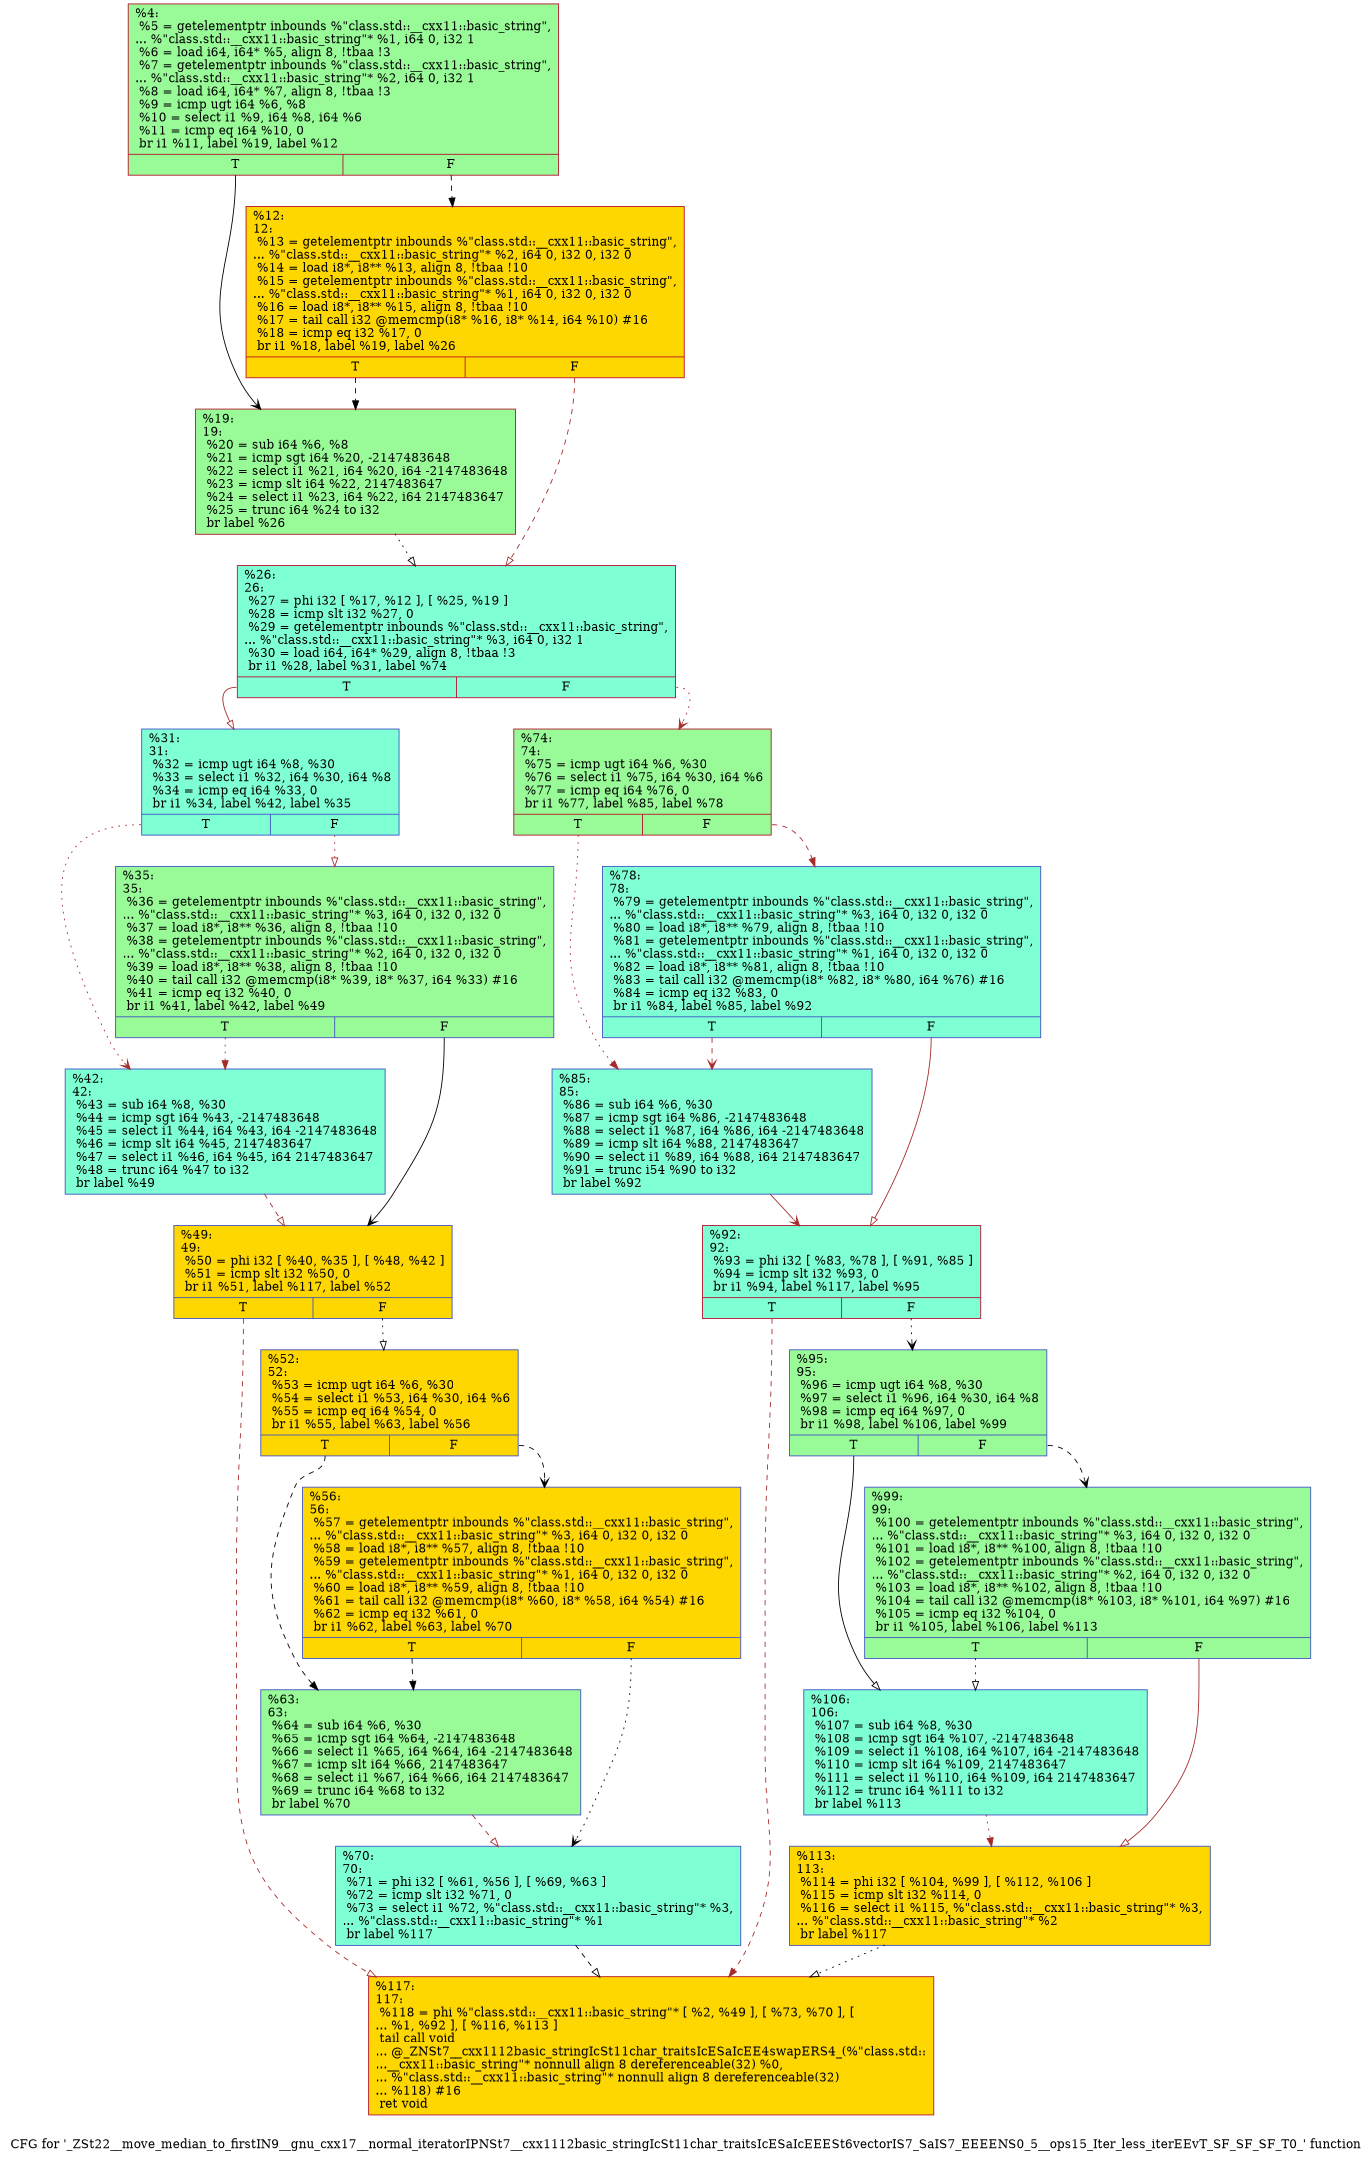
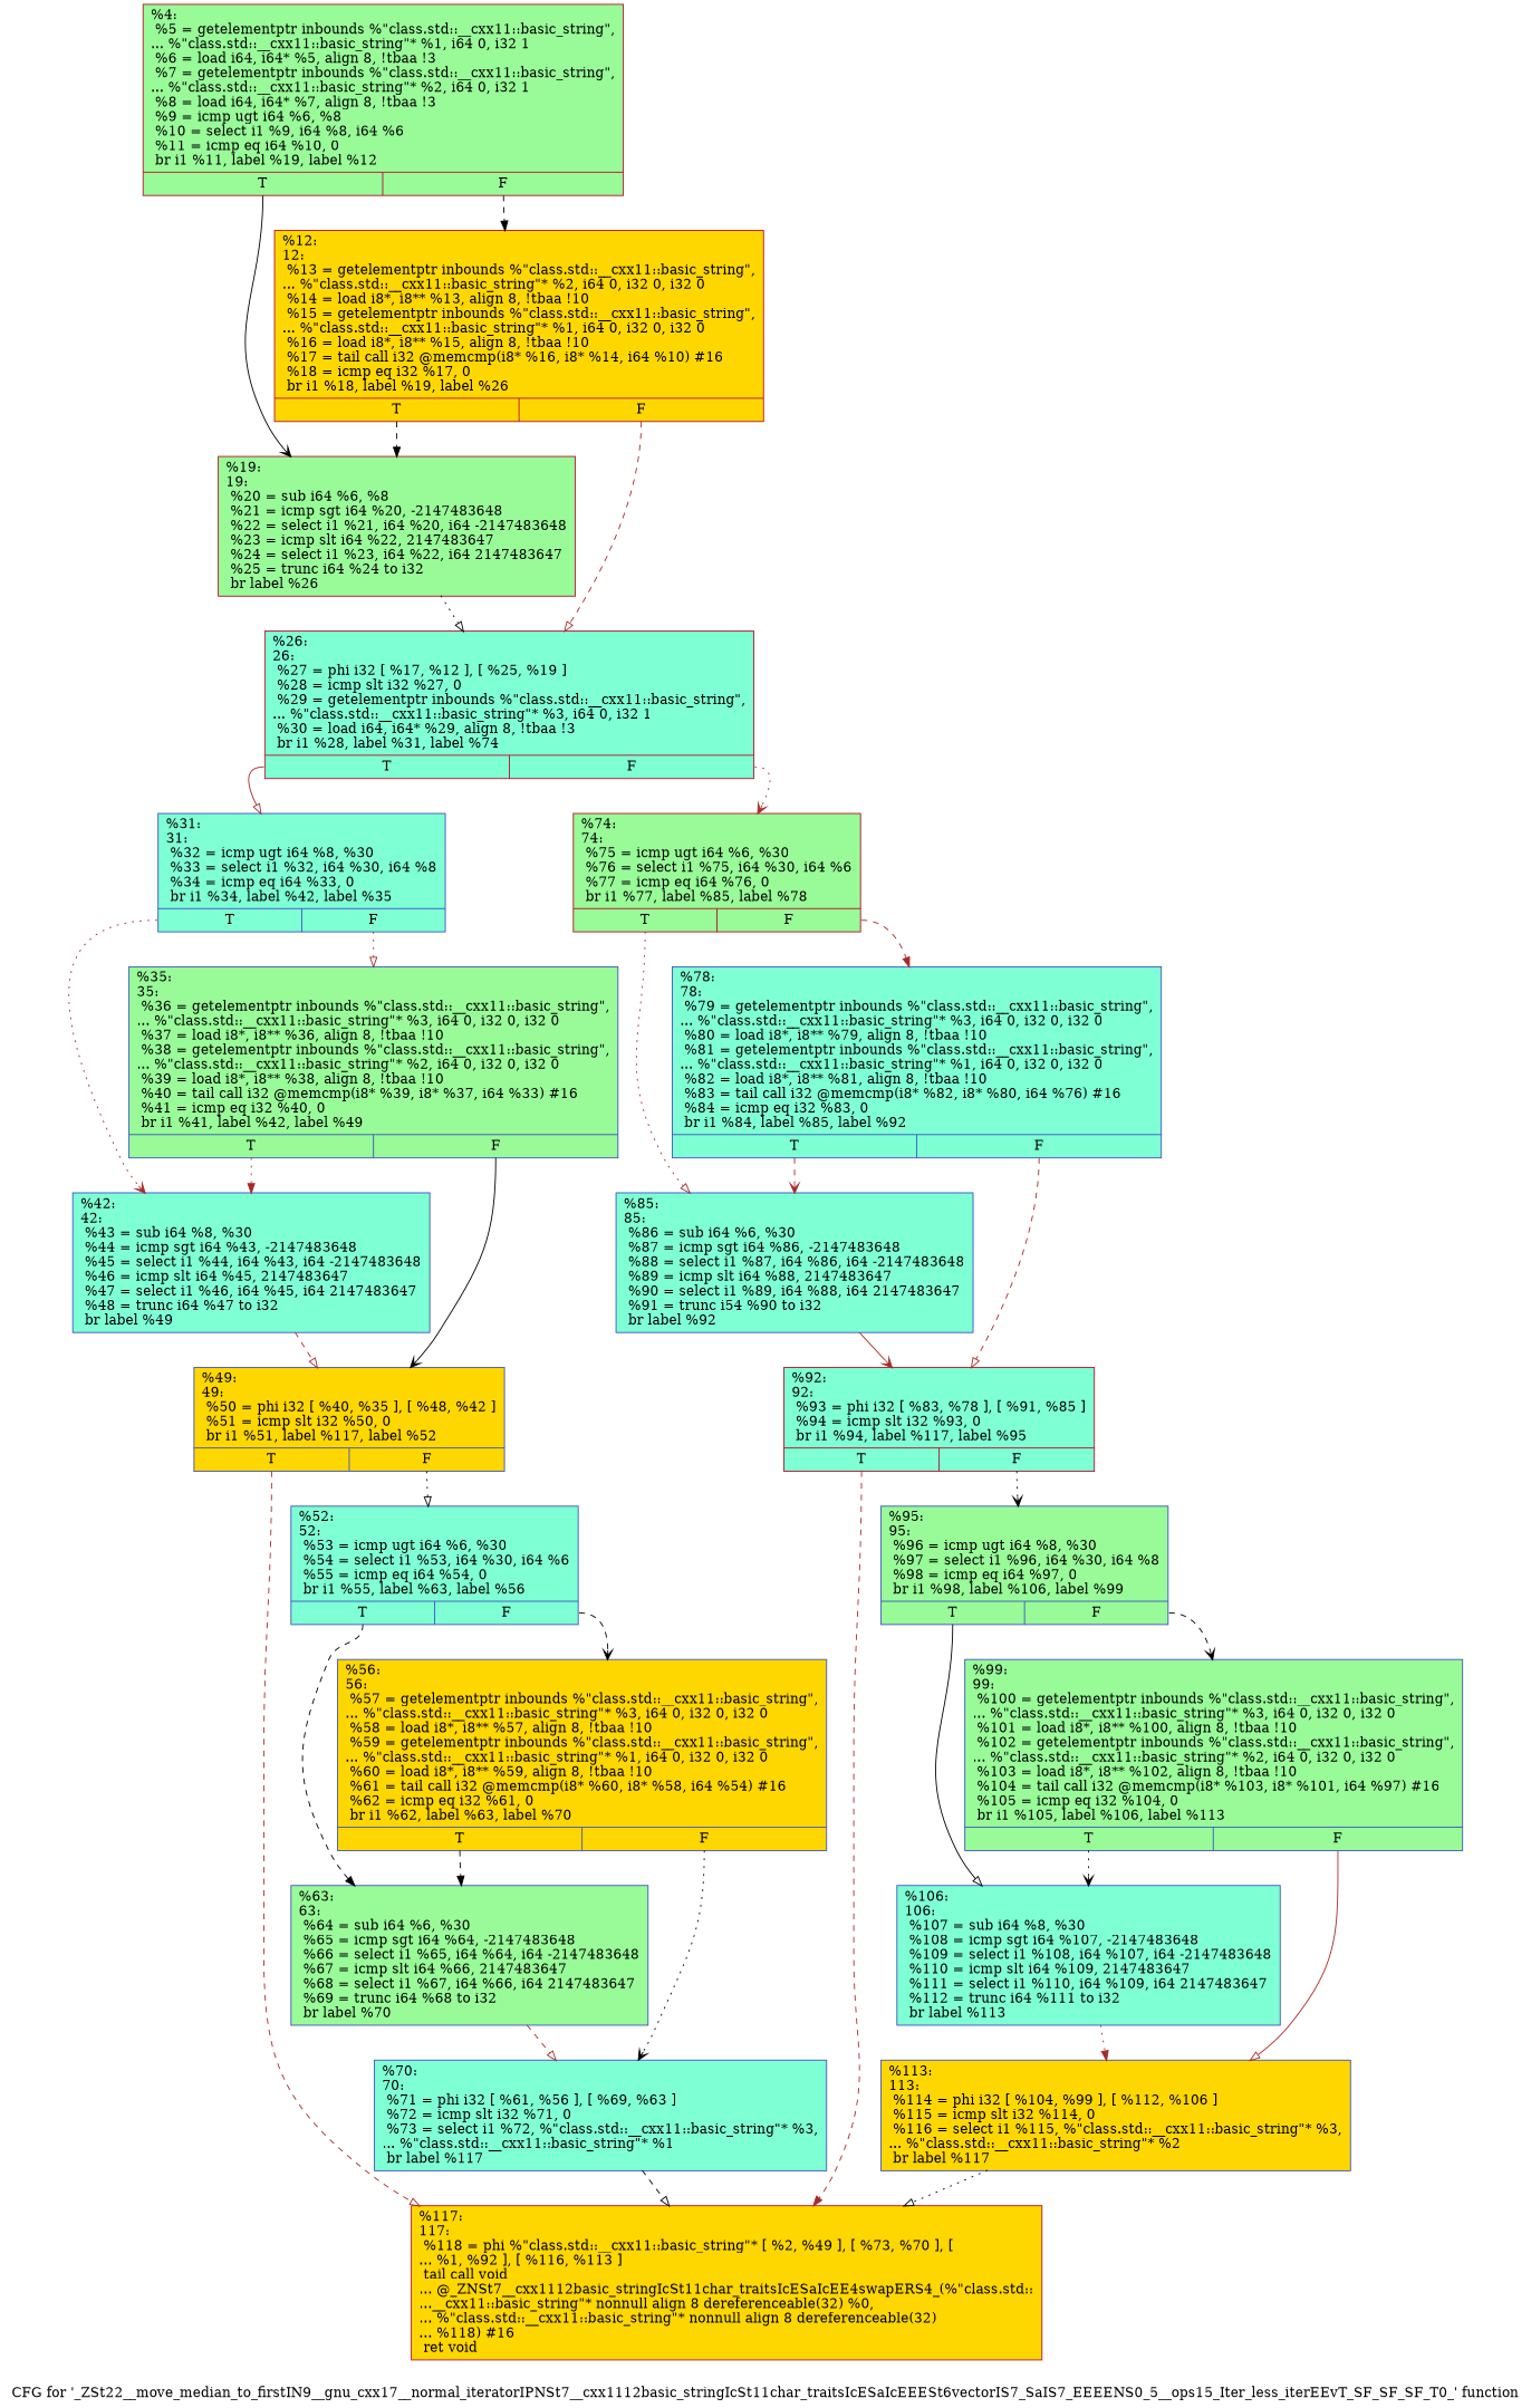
  digraph {
    label="CFG for '_ZSt22__move_median_to_firstIN9__gnu_cxx17__normal_iteratorIPNSt7__cxx1112basic_stringIcSt11char_traitsIcESaIcEEESt6vectorIS7_SaIS7_EEEENS0_5__ops15_Iter_less_iterEEvT_SF_SF_SF_T0_' function"
    node [color="#3d50c3ff" fillcolor=aquamarine shape=record style=filled]
    edge [arrowhead=onormal color=brown style=dashed tailport=s0]
    n1 [color="#b70d28ff" fillcolor=palegreen label="{%4:\l  %5 = getelementptr inbounds %\"class.std::__cxx11::basic_string\",\l... %\"class.std::__cxx11::basic_string\"* %1, i64 0, i32 1\l  %6 = load i64, i64* %5, align 8, !tbaa !3\l  %7 = getelementptr inbounds %\"class.std::__cxx11::basic_string\",\l... %\"class.std::__cxx11::basic_string\"* %2, i64 0, i32 1\l  %8 = load i64, i64* %7, align 8, !tbaa !3\l  %9 = icmp ugt i64 %6, %8\l  %10 = select i1 %9, i64 %8, i64 %6\l  %11 = icmp eq i64 %10, 0\l  br i1 %11, label %19, label %12\l|{<s0>T|<s1>F}}"]
    n2 [color="#b70d28ff" fillcolor=palegreen label="{%19:\l19:                                               \l  %20 = sub i64 %6, %8\l  %21 = icmp sgt i64 %20, -2147483648\l  %22 = select i1 %21, i64 %20, i64 -2147483648\l  %23 = icmp slt i64 %22, 2147483647\l  %24 = select i1 %23, i64 %22, i64 2147483647\l  %25 = trunc i64 %24 to i32\l  br label %26\l}"]
    n3 [color="#b70d28ff" fillcolor=gold label="{%12:\l12:                                               \l  %13 = getelementptr inbounds %\"class.std::__cxx11::basic_string\",\l... %\"class.std::__cxx11::basic_string\"* %2, i64 0, i32 0, i32 0\l  %14 = load i8*, i8** %13, align 8, !tbaa !10\l  %15 = getelementptr inbounds %\"class.std::__cxx11::basic_string\",\l... %\"class.std::__cxx11::basic_string\"* %1, i64 0, i32 0, i32 0\l  %16 = load i8*, i8** %15, align 8, !tbaa !10\l  %17 = tail call i32 @memcmp(i8* %16, i8* %14, i64 %10) #16\l  %18 = icmp eq i32 %17, 0\l  br i1 %18, label %19, label %26\l|{<s0>T|<s1>F}}"]
    n4 [color="#b70d28ff" label="{%26:\l26:                                               \l  %27 = phi i32 [ %17, %12 ], [ %25, %19 ]\l  %28 = icmp slt i32 %27, 0\l  %29 = getelementptr inbounds %\"class.std::__cxx11::basic_string\",\l... %\"class.std::__cxx11::basic_string\"* %3, i64 0, i32 1\l  %30 = load i64, i64* %29, align 8, !tbaa !3\l  br i1 %28, label %31, label %74\l|{<s0>T|<s1>F}}"]
    n5 [label="{%31:\l31:                                               \l  %32 = icmp ugt i64 %8, %30\l  %33 = select i1 %32, i64 %30, i64 %8\l  %34 = icmp eq i64 %33, 0\l  br i1 %34, label %42, label %35\l|{<s0>T|<s1>F}}"]
    n6 [color="#b70d28ff" fillcolor=palegreen label="{%74:\l74:                                               \l  %75 = icmp ugt i64 %6, %30\l  %76 = select i1 %75, i64 %30, i64 %6\l  %77 = icmp eq i64 %76, 0\l  br i1 %77, label %85, label %78\l|{<s0>T|<s1>F}}"]
    n7 [label="{%42:\l42:                                               \l  %43 = sub i64 %8, %30\l  %44 = icmp sgt i64 %43, -2147483648\l  %45 = select i1 %44, i64 %43, i64 -2147483648\l  %46 = icmp slt i64 %45, 2147483647\l  %47 = select i1 %46, i64 %45, i64 2147483647\l  %48 = trunc i64 %47 to i32\l  br label %49\l}"]
    n8 [fillcolor=palegreen label="{%35:\l35:                                               \l  %36 = getelementptr inbounds %\"class.std::__cxx11::basic_string\",\l... %\"class.std::__cxx11::basic_string\"* %3, i64 0, i32 0, i32 0\l  %37 = load i8*, i8** %36, align 8, !tbaa !10\l  %38 = getelementptr inbounds %\"class.std::__cxx11::basic_string\",\l... %\"class.std::__cxx11::basic_string\"* %2, i64 0, i32 0, i32 0\l  %39 = load i8*, i8** %38, align 8, !tbaa !10\l  %40 = tail call i32 @memcmp(i8* %39, i8* %37, i64 %33) #16\l  %41 = icmp eq i32 %40, 0\l  br i1 %41, label %42, label %49\l|{<s0>T|<s1>F}}"]
    n9 [label="{%85:\l85:                                               \l  %86 = sub i64 %6, %30\l  %87 = icmp sgt i64 %86, -2147483648\l  %88 = select i1 %87, i64 %86, i64 -2147483648\l  %89 = icmp slt i64 %88, 2147483647\l  %90 = select i1 %89, i64 %88, i64 2147483647\l  %91 = trunc i54 %90 to i32\l  br label %92\l}"]
    n10 [label="{%78:\l78:                                               \l  %79 = getelementptr inbounds %\"class.std::__cxx11::basic_string\",\l... %\"class.std::__cxx11::basic_string\"* %3, i64 0, i32 0, i32 0\l  %80 = load i8*, i8** %79, align 8, !tbaa !10\l  %81 = getelementptr inbounds %\"class.std::__cxx11::basic_string\",\l... %\"class.std::__cxx11::basic_string\"* %1, i64 0, i32 0, i32 0\l  %82 = load i8*, i8** %81, align 8, !tbaa !10\l  %83 = tail call i32 @memcmp(i8* %82, i8* %80, i64 %76) #16\l  %84 = icmp eq i32 %83, 0\l  br i1 %84, label %85, label %92\l|{<s0>T|<s1>F}}"]
    n11 [fillcolor=gold label="{%49:\l49:                                               \l  %50 = phi i32 [ %40, %35 ], [ %48, %42 ]\l  %51 = icmp slt i32 %50, 0\l  br i1 %51, label %117, label %52\l|{<s0>T|<s1>F}}"]
    n12 [color="#b70d28ff" label="{%92:\l92:                                               \l  %93 = phi i32 [ %83, %78 ], [ %91, %85 ]\l  %94 = icmp slt i32 %93, 0\l  br i1 %94, label %117, label %95\l|{<s0>T|<s1>F}}"]
    n13 [color="#b70d28ff" fillcolor=gold label="{%117:\l117:                                              \l  %118 = phi %\"class.std::__cxx11::basic_string\"* [ %2, %49 ], [ %73, %70 ], [\l... %1, %92 ], [ %116, %113 ]\l  tail call void\l... @_ZNSt7__cxx1112basic_stringIcSt11char_traitsIcESaIcEE4swapERS4_(%\"class.std::\l...__cxx11::basic_string\"* nonnull align 8 dereferenceable(32) %0,\l... %\"class.std::__cxx11::basic_string\"* nonnull align 8 dereferenceable(32)\l... %118) #16\l  ret void\l}"]
-   n14 [fillcolor=gold label="{%52:\l52:                                               \l  %53 = icmp ugt i64 %6, %30\l  %54 = select i1 %53, i64 %30, i64 %6\l  %55 = icmp eq i64 %54, 0\l  br i1 %55, label %63, label %56\l|{<s0>T|<s1>F}}"]
+   n14 [label="{%52:\l52:                                               \l  %53 = icmp ugt i64 %6, %30\l  %54 = select i1 %53, i64 %30, i64 %6\l  %55 = icmp eq i64 %54, 0\l  br i1 %55, label %63, label %56\l|{<s0>T|<s1>F}}"]
    n15 [fillcolor=palegreen label="{%63:\l63:                                               \l  %64 = sub i64 %6, %30\l  %65 = icmp sgt i64 %64, -2147483648\l  %66 = select i1 %65, i64 %64, i64 -2147483648\l  %67 = icmp slt i64 %66, 2147483647\l  %68 = select i1 %67, i64 %66, i64 2147483647\l  %69 = trunc i64 %68 to i32\l  br label %70\l}"]
    n16 [fillcolor=gold label="{%56:\l56:                                               \l  %57 = getelementptr inbounds %\"class.std::__cxx11::basic_string\",\l... %\"class.std::__cxx11::basic_string\"* %3, i64 0, i32 0, i32 0\l  %58 = load i8*, i8** %57, align 8, !tbaa !10\l  %59 = getelementptr inbounds %\"class.std::__cxx11::basic_string\",\l... %\"class.std::__cxx11::basic_string\"* %1, i64 0, i32 0, i32 0\l  %60 = load i8*, i8** %59, align 8, !tbaa !10\l  %61 = tail call i32 @memcmp(i8* %60, i8* %58, i64 %54) #16\l  %62 = icmp eq i32 %61, 0\l  br i1 %62, label %63, label %70\l|{<s0>T|<s1>F}}"]
    n17 [label="{%70:\l70:                                               \l  %71 = phi i32 [ %61, %56 ], [ %69, %63 ]\l  %72 = icmp slt i32 %71, 0\l  %73 = select i1 %72, %\"class.std::__cxx11::basic_string\"* %3,\l... %\"class.std::__cxx11::basic_string\"* %1\l  br label %117\l}"]
    n18 [fillcolor=palegreen label="{%95:\l95:                                               \l  %96 = icmp ugt i64 %8, %30\l  %97 = select i1 %96, i64 %30, i64 %8\l  %98 = icmp eq i64 %97, 0\l  br i1 %98, label %106, label %99\l|{<s0>T|<s1>F}}"]
    n19 [label="{%106:\l106:                                              \l  %107 = sub i64 %8, %30\l  %108 = icmp sgt i64 %107, -2147483648\l  %109 = select i1 %108, i64 %107, i64 -2147483648\l  %110 = icmp slt i64 %109, 2147483647\l  %111 = select i1 %110, i64 %109, i64 2147483647\l  %112 = trunc i64 %111 to i32\l  br label %113\l}"]
    n20 [fillcolor=palegreen label="{%99:\l99:                                               \l  %100 = getelementptr inbounds %\"class.std::__cxx11::basic_string\",\l... %\"class.std::__cxx11::basic_string\"* %3, i64 0, i32 0, i32 0\l  %101 = load i8*, i8** %100, align 8, !tbaa !10\l  %102 = getelementptr inbounds %\"class.std::__cxx11::basic_string\",\l... %\"class.std::__cxx11::basic_string\"* %2, i64 0, i32 0, i32 0\l  %103 = load i8*, i8** %102, align 8, !tbaa !10\l  %104 = tail call i32 @memcmp(i8* %103, i8* %101, i64 %97) #16\l  %105 = icmp eq i32 %104, 0\l  br i1 %105, label %106, label %113\l|{<s0>T|<s1>F}}"]
    n21 [fillcolor=gold label="{%113:\l113:                                              \l  %114 = phi i32 [ %104, %99 ], [ %112, %106 ]\l  %115 = icmp slt i32 %114, 0\l  %116 = select i1 %115, %\"class.std::__cxx11::basic_string\"* %3,\l... %\"class.std::__cxx11::basic_string\"* %2\l  br label %117\l}"]
    n1 -> n2 [arrowhead=vee color=black style=solid]
    n1 -> n3 [arrowhead=normal color=black tailport=s1]
    n2 -> n4 [color=black style=dotted]
    n3 -> n2 [arrowhead=normal color=black]
    n3 -> n4 [tailport=s1]
    n4 -> n5 [style=solid]
    n4 -> n6 [arrowhead=vee style=dotted tailport=s1]
    n5 -> n7 [arrowhead=vee style=dotted]
    n5 -> n8 [style=dotted tailport=s1]
-   n6 -> n9 [arrowhead=normal style=dotted]
+   n6 -> n9 [style=dotted]
    n6 -> n10 [arrowhead=normal tailport=s1]
    n7 -> n11
    n8 -> n7 [arrowhead=normal style=dotted]
    n8 -> n11 [arrowhead=vee color=black style=solid tailport=s1]
    n9 -> n12 [arrowhead=vee style=solid]
    n10 -> n9 [arrowhead=vee]
-   n10 -> n12 [style=solid tailport=s1]
+   n10 -> n12 [tailport=s1]
    n11 -> n13
    n11 -> n14 [color=black style=dotted tailport=s1]
    n12 -> n13 [arrowhead=normal]
    n12 -> n18 [arrowhead=vee color=black style=dotted tailport=s1]
    n14 -> n15 [arrowhead=normal color=black]
    n14 -> n16 [arrowhead=vee color=black tailport=s1]
    n15 -> n17
    n16 -> n15 [arrowhead=normal color=black]
    n16 -> n17 [arrowhead=vee color=black style=dotted tailport=s1]
    n17 -> n13 [color=black]
    n18 -> n19 [color=black style=solid]
    n18 -> n20 [arrowhead=vee color=black tailport=s1]
    n19 -> n21 [arrowhead=normal style=dotted]
-   n20 -> n19 [color=black style=dotted]
+   n20 -> n19 [arrowhead=vee color=black style=dotted]
    n20 -> n21 [style=solid tailport=s1]
    n21 -> n13 [color=black style=dotted]
  }
